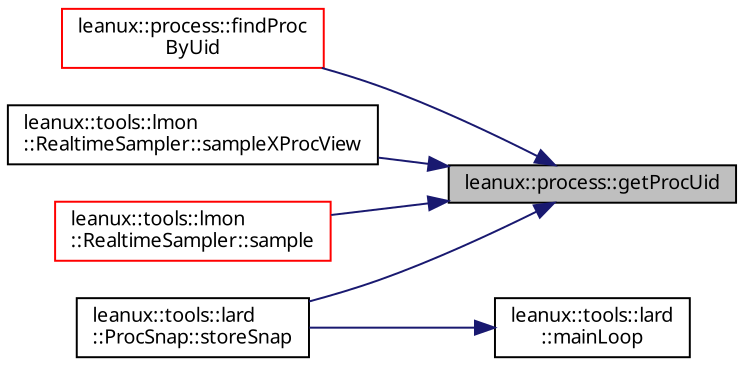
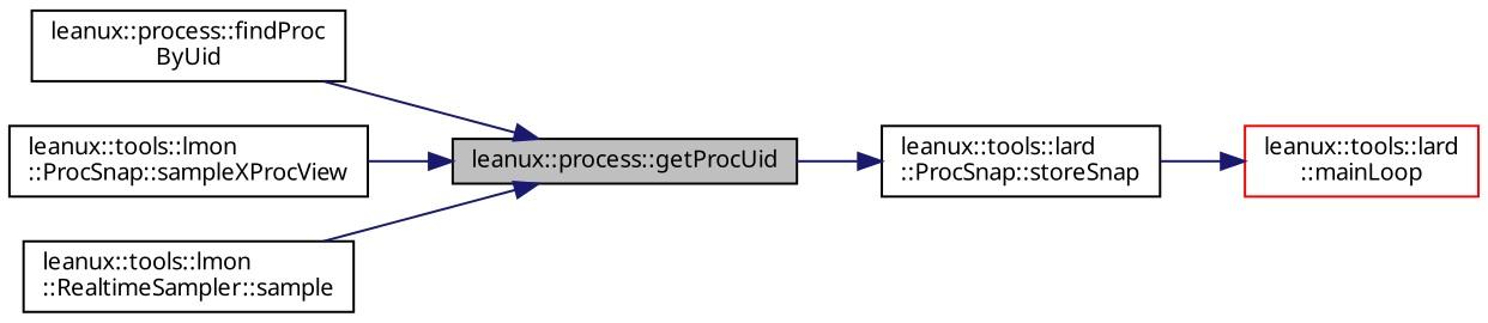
  digraph {
    fontname="Noto Sans"
    rankdir=RL
    node [color=black fontname="Noto Sans" fontsize=10 shape=record]
    edge [color=midnightblue dir=back fontname="Noto Sans" fontsize=10 labelfontname=Helvetica labelfontsize=10 style=solid]
    n1 [fillcolor=grey75 fontcolor=black height=0.2 label="leanux::process::getProcUid" style=filled width=0.4]
-   n2 [color=red height=0.2 label="leanux::process::findProc\lByUid" width=0.4]
-   n3 [height=0.2 label="leanux::tools::lmon\l::RealtimeSampler::sampleXProcView" width=0.4]
+   n2 [height=0.2 label="leanux::process::findProc\lByUid" width=0.4]
+   n3 [height=0.2 label="leanux::tools::lmon\l::ProcSnap::sampleXProcView" width=0.4]
    n4 [height=0.2 label="leanux::tools::lard\l::ProcSnap::storeSnap" width=0.4]
-   n5 [color=red height=0.2 label="leanux::tools::lmon\l::RealtimeSampler::sample" width=0.4]
-   n6 [height=0.2 label="leanux::tools::lard\l::mainLoop" width=0.4]
+   n5 [height=0.2 label="leanux::tools::lmon\l::RealtimeSampler::sample" width=0.4]
+   n6 [color=red height=0.2 label="leanux::tools::lard\l::mainLoop" width=0.4]
    n1 -> n2
    n1 -> n3
-   n1 -> n4
+   n4 -> n1
    n1 -> n5
    n6 -> n4
  }
